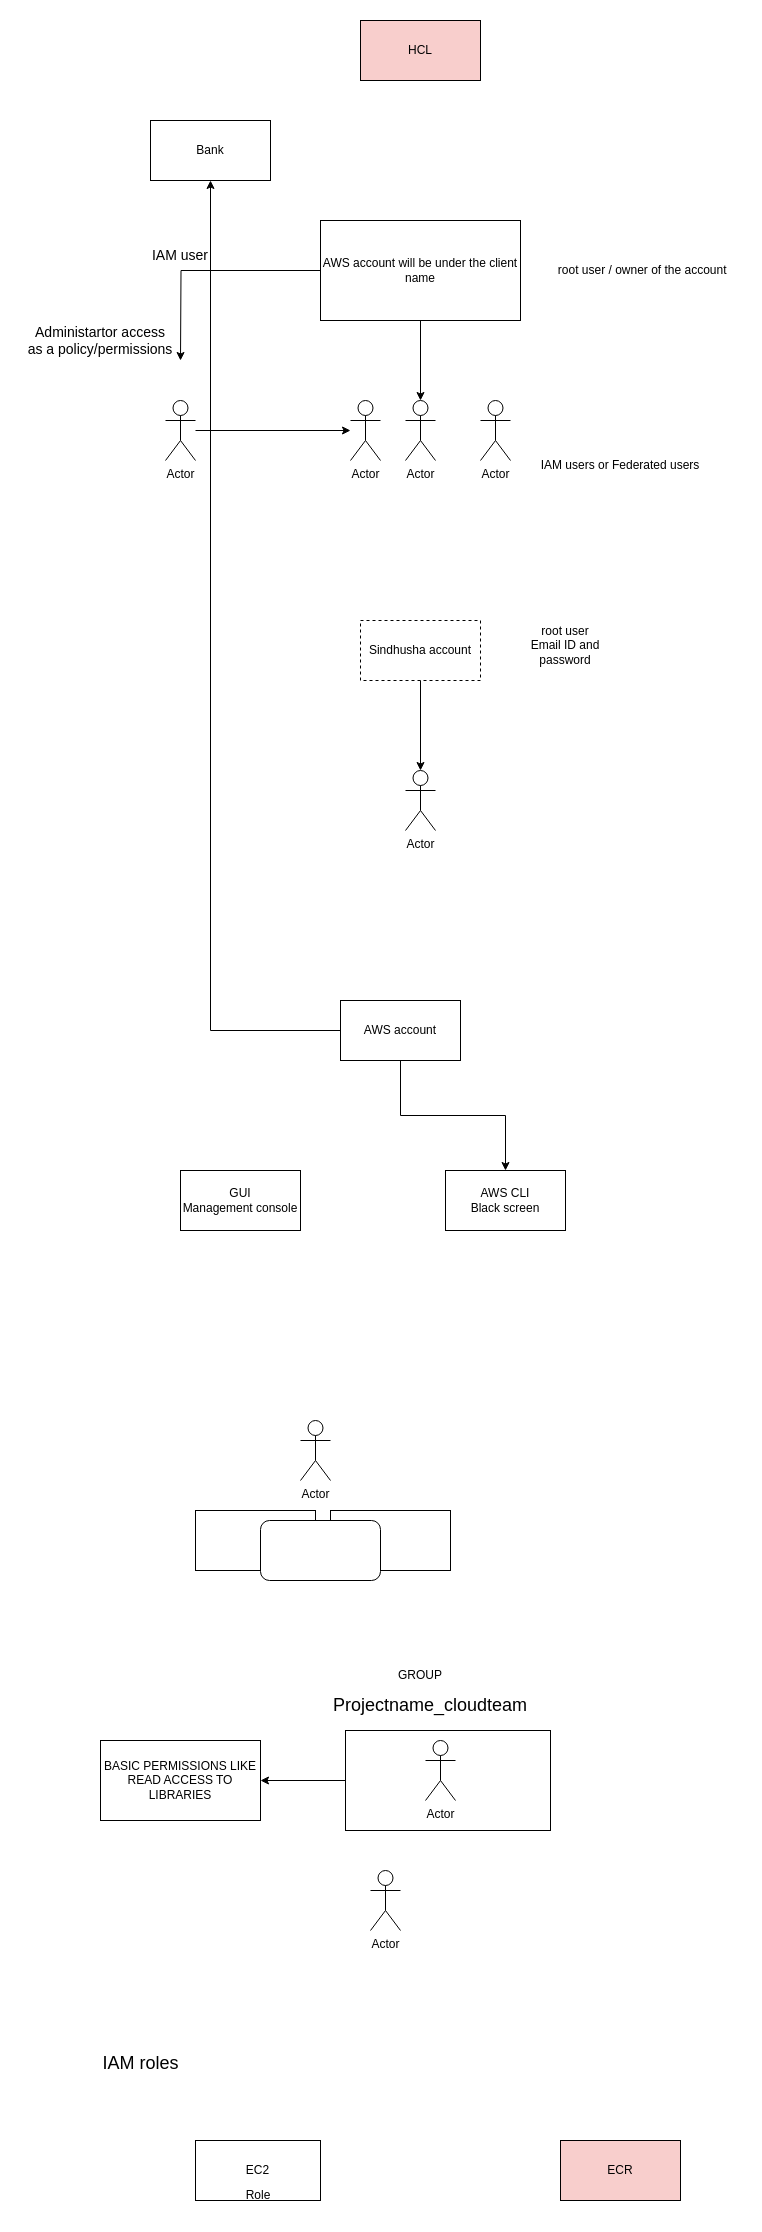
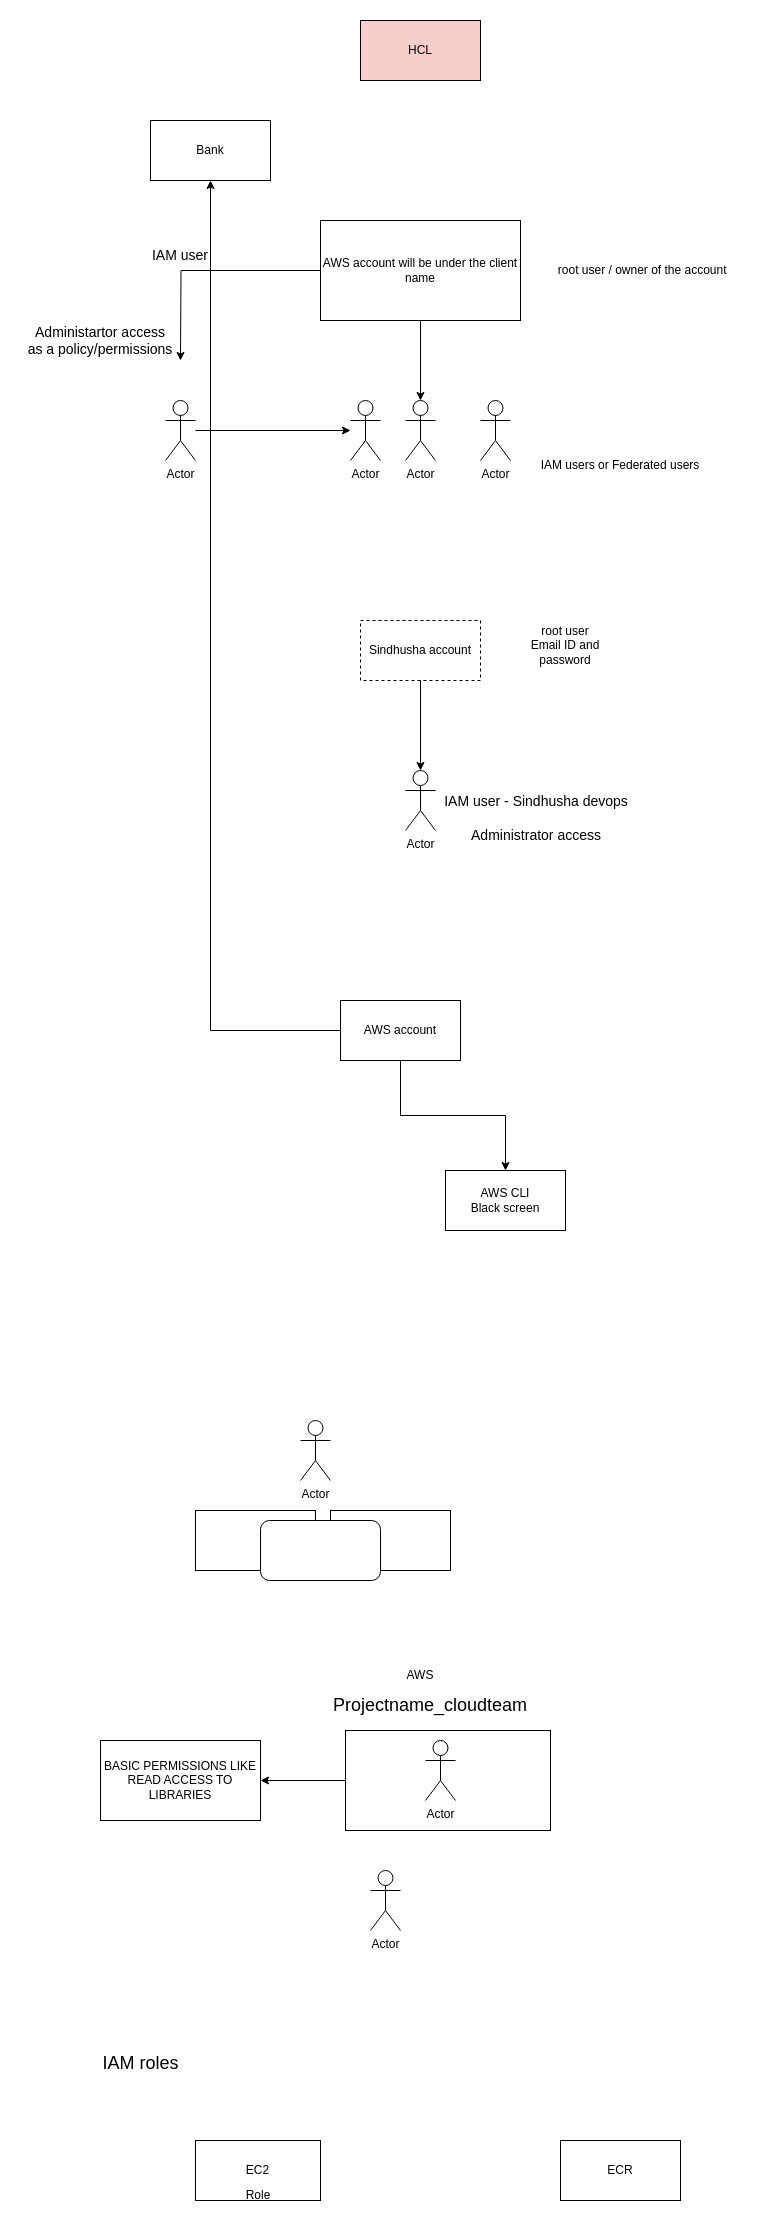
  <mxCell id="0" />
  <mxCell id="1" parent="0" />
  <mxCell id="2" value="HCL" style="rounded=0;whiteSpace=wrap;html=1;fillColor=#f8cecc;" parent="1" vertex="1"><mxGeometry x="360" y="20" width="120" height="60" as="geometry" /></mxCell>
  <mxCell id="3" value="Actor" style="shape=umlActor;verticalLabelPosition=bottom;verticalAlign=top;html=1;outlineConnect=0;" parent="1" vertex="1"><mxGeometry x="405" y="400" width="30" height="60" as="geometry" /></mxCell>
  <mxCell id="4" value="Bank" style="rounded=0;whiteSpace=wrap;html=1;" parent="1" vertex="1"><mxGeometry x="150" y="120" width="120" height="60" as="geometry" /></mxCell>
  <mxCell id="5" value="" style="edgeStyle=orthogonalEdgeStyle;rounded=0;orthogonalLoop=1;jettySize=auto;html=1;" parent="1" source="7" target="3" edge="1"><mxGeometry relative="1" as="geometry" /></mxCell>
  <mxCell id="6" style="edgeStyle=orthogonalEdgeStyle;rounded=0;orthogonalLoop=1;jettySize=auto;html=1;" parent="1" source="7" edge="1"><mxGeometry relative="1" as="geometry"><mxPoint x="180" y="360" as="targetPoint" /></mxGeometry></mxCell>
  <mxCell id="7" value="AWS account will be under the client name" style="rounded=0;whiteSpace=wrap;html=1;" parent="1" vertex="1"><mxGeometry x="320" y="220" width="200" height="100" as="geometry" /></mxCell>
  <mxCell id="8" value="Actor" style="shape=umlActor;verticalLabelPosition=bottom;verticalAlign=top;html=1;outlineConnect=0;" parent="1" vertex="1"><mxGeometry x="480" y="400" width="30" height="60" as="geometry" /></mxCell>
  <mxCell id="9" value="&amp;nbsp;root user / owner of the account" style="text;html=1;align=center;verticalAlign=middle;resizable=0;points=[];autosize=1;strokeColor=none;fillColor=none;" parent="1" vertex="1"><mxGeometry x="540" y="255" width="200" height="30" as="geometry" /></mxCell>
  <mxCell id="10" value="IAM users or Federated users" style="text;html=1;strokeColor=none;fillColor=none;align=center;verticalAlign=middle;whiteSpace=wrap;rounded=0;" parent="1" vertex="1"><mxGeometry x="530" y="440" width="180" height="50" as="geometry" /></mxCell>
  <mxCell id="11" value="&lt;font style=&quot;font-size: 14px;&quot;&gt;Administartor access&lt;br&gt;as a policy/permissions&lt;/font&gt;" style="text;html=1;strokeColor=none;fillColor=none;align=center;verticalAlign=middle;whiteSpace=wrap;rounded=0;" parent="1" vertex="1"><mxGeometry x="20" y="310" width="160" height="60" as="geometry" /></mxCell>
  <mxCell id="12" value="Sindhusha account" style="rounded=0;whiteSpace=wrap;html=1;dashed=1;" parent="1" vertex="1"><mxGeometry x="360" y="620" width="120" height="60" as="geometry" /></mxCell>
  <mxCell id="13" value="Actor" style="shape=umlActor;verticalLabelPosition=bottom;verticalAlign=top;html=1;outlineConnect=0;" parent="1" vertex="1"><mxGeometry x="405" y="770" width="30" height="60" as="geometry" /></mxCell>
  <mxCell id="14" style="edgeStyle=orthogonalEdgeStyle;rounded=0;orthogonalLoop=1;jettySize=auto;html=1;entryX=0.5;entryY=0;entryDx=0;entryDy=0;entryPerimeter=0;" parent="1" source="12" target="13" edge="1"><mxGeometry relative="1" as="geometry" /></mxCell>
+ <mxCell id="15" value="&lt;font style=&quot;font-size: 14px;&quot;&gt;IAM user - Sindhusha devops&lt;br&gt;&lt;br&gt;Administrator access&lt;/font&gt;" style="text;html=1;strokeColor=none;fillColor=none;align=center;verticalAlign=middle;whiteSpace=wrap;rounded=0;" parent="1" vertex="1"><mxGeometry x="441" y="790" width="190" height="55" as="geometry" /></mxCell>
  <mxCell id="16" value="root user&lt;br&gt;Email ID and password" style="text;html=1;strokeColor=none;fillColor=none;align=center;verticalAlign=middle;whiteSpace=wrap;rounded=0;" parent="1" vertex="1"><mxGeometry x="505" y="610" width="120" height="70" as="geometry" /></mxCell>
  <mxCell id="17" value="" style="edgeStyle=orthogonalEdgeStyle;rounded=0;orthogonalLoop=1;jettySize=auto;html=1;" parent="1" source="18" target="20" edge="1"><mxGeometry relative="1" as="geometry" /></mxCell>
  <mxCell id="18" value="Actor" style="shape=umlActor;verticalLabelPosition=bottom;verticalAlign=top;html=1;outlineConnect=0;" parent="1" vertex="1"><mxGeometry x="165" y="400" width="30" height="60" as="geometry" /></mxCell>
  <mxCell id="19" value="&lt;font style=&quot;font-size: 14px;&quot;&gt;IAM user&lt;/font&gt;" style="text;html=1;strokeColor=none;fillColor=none;align=center;verticalAlign=middle;whiteSpace=wrap;rounded=0;" parent="1" vertex="1"><mxGeometry x="150" y="240" width="60" height="30" as="geometry" /></mxCell>
  <mxCell id="20" value="Actor" style="shape=umlActor;verticalLabelPosition=bottom;verticalAlign=top;html=1;outlineConnect=0;" parent="1" vertex="1"><mxGeometry x="350" y="400" width="30" height="60" as="geometry" /></mxCell>
  <mxCell id="21" value="" style="edgeStyle=orthogonalEdgeStyle;rounded=0;orthogonalLoop=1;jettySize=auto;html=1;" parent="1" source="23" target="4" edge="1"><mxGeometry relative="1" as="geometry" /></mxCell>
  <mxCell id="22" value="" style="edgeStyle=orthogonalEdgeStyle;rounded=0;orthogonalLoop=1;jettySize=auto;html=1;" parent="1" source="23" target="25" edge="1"><mxGeometry relative="1" as="geometry" /></mxCell>
  <mxCell id="23" value="AWS account" style="rounded=0;whiteSpace=wrap;html=1;" parent="1" vertex="1"><mxGeometry x="340" y="1000" width="120" height="60" as="geometry" /></mxCell>
- <mxCell id="24" value="GUI&lt;br&gt;Management console" style="rounded=0;whiteSpace=wrap;html=1;" parent="1" vertex="1"><mxGeometry x="180" y="1170" width="120" height="60" as="geometry" /></mxCell>
  <mxCell id="25" value="AWS CLI&lt;br&gt;Black screen" style="rounded=0;whiteSpace=wrap;html=1;" parent="1" vertex="1"><mxGeometry x="445" y="1170" width="120" height="60" as="geometry" /></mxCell>
  <mxCell id="26" value="" style="rounded=0;whiteSpace=wrap;html=1;" parent="1" vertex="1"><mxGeometry x="195" y="1510" width="120" height="60" as="geometry" /></mxCell>
  <mxCell id="27" value="Actor" style="shape=umlActor;verticalLabelPosition=bottom;verticalAlign=top;html=1;outlineConnect=0;" parent="1" vertex="1"><mxGeometry x="300" y="1420" width="30" height="60" as="geometry" /></mxCell>
  <mxCell id="28" value="" style="rounded=0;whiteSpace=wrap;html=1;" parent="1" vertex="1"><mxGeometry x="330" y="1510" width="120" height="60" as="geometry" /></mxCell>
  <mxCell id="29" value="" style="rounded=1;whiteSpace=wrap;html=1;" parent="1" vertex="1"><mxGeometry x="260" y="1520" width="120" height="60" as="geometry" /></mxCell>
  <mxCell id="30" value="" style="edgeStyle=orthogonalEdgeStyle;rounded=0;orthogonalLoop=1;jettySize=auto;html=1;" parent="1" source="31" target="33" edge="1"><mxGeometry relative="1" as="geometry" /></mxCell>
  <mxCell id="31" value="" style="rounded=0;whiteSpace=wrap;html=1;" parent="1" vertex="1"><mxGeometry x="345" y="1730" width="205" height="100" as="geometry" /></mxCell>
  <mxCell id="32" value="&lt;font style=&quot;font-size: 18px;&quot;&gt;Projectname_cloudteam&lt;/font&gt;" style="text;html=1;strokeColor=none;fillColor=none;align=center;verticalAlign=middle;whiteSpace=wrap;rounded=0;" parent="1" vertex="1"><mxGeometry x="370" y="1690" width="120" height="30" as="geometry" /></mxCell>
  <mxCell id="33" value="BASIC PERMISSIONS LIKE READ ACCESS TO LIBRARIES" style="rounded=0;whiteSpace=wrap;html=1;" parent="1" vertex="1"><mxGeometry x="100" y="1740" width="160" height="80" as="geometry" /></mxCell>
- <mxCell id="34" value="GROUP" style="text;html=1;strokeColor=none;fillColor=none;align=center;verticalAlign=middle;whiteSpace=wrap;rounded=0;" parent="1" vertex="1"><mxGeometry x="390" y="1660" width="60" height="30" as="geometry" /></mxCell>
+ <mxCell id="34" value="AWS" style="text;html=1;strokeColor=none;fillColor=none;align=center;verticalAlign=middle;whiteSpace=wrap;rounded=0;" parent="1" vertex="1"><mxGeometry x="390" y="1660" width="60" height="30" as="geometry" /></mxCell>
  <mxCell id="35" value="Actor" style="shape=umlActor;verticalLabelPosition=bottom;verticalAlign=top;html=1;outlineConnect=0;" parent="1" vertex="1"><mxGeometry x="370" y="1870" width="30" height="60" as="geometry" /></mxCell>
  <mxCell id="36" value="Actor" style="shape=umlActor;verticalLabelPosition=bottom;verticalAlign=top;html=1;outlineConnect=0;" parent="1" vertex="1"><mxGeometry x="425" y="1740" width="30" height="60" as="geometry" /></mxCell>
  <mxCell id="37" value="EC2" style="rounded=0;whiteSpace=wrap;html=1;" vertex="1" parent="1"><mxGeometry x="195" y="2140" width="125" height="60" as="geometry" /></mxCell>
- <mxCell id="38" value="ECR" style="rounded=0;whiteSpace=wrap;html=1;fillColor=#f8cecc;" vertex="1" parent="1"><mxGeometry x="560" y="2140" width="120" height="60" as="geometry" /></mxCell>
+ <mxCell id="38" value="ECR" style="rounded=0;whiteSpace=wrap;html=1;" vertex="1" parent="1"><mxGeometry x="560" y="2140" width="120" height="60" as="geometry" /></mxCell>
  <mxCell id="39" value="&lt;font style=&quot;font-size: 18px;&quot;&gt;IAM roles&lt;/font&gt;" style="text;html=1;align=center;verticalAlign=middle;resizable=0;points=[];autosize=1;strokeColor=none;fillColor=none;" vertex="1" parent="1"><mxGeometry x="90" y="2043" width="100" height="40" as="geometry" /></mxCell>
  <mxCell id="40" value="Role" style="text;html=1;strokeColor=none;fillColor=none;align=center;verticalAlign=middle;whiteSpace=wrap;rounded=0;" vertex="1" parent="1"><mxGeometry x="227.5" y="2180" width="60" height="30" as="geometry" /></mxCell>
